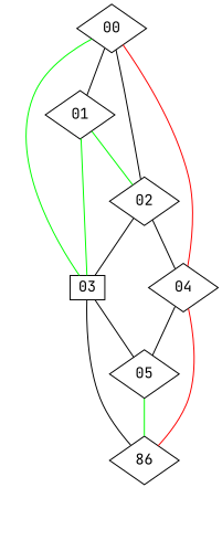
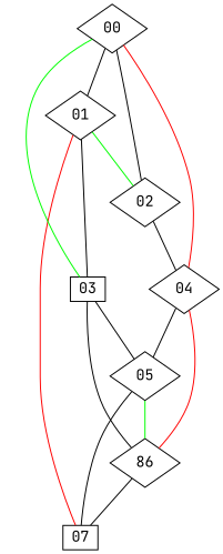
  graph {
    fontname="JetBrains Mono"
    node [fontname="JetBrains Mono" shape=diamond]
    edge [color=black fontname="JetBrains Mono" penwidth=1 style=solid]
    n1 [height=0 label=00 width=0]
    n2 [height=0 label=01 width=0]
    n3 [height=0 label=02 width=0]
    n4 [height=0 label=04 width=0]
    n5 [height=0 label=03 shape=box width=0]
+   n6 [height=0 label=07 shape=box width=0]
    n7 [height=0 label=05 width=0]
    n8 [height=0 label=86 width=0]
    n1 -- n2
    n1 -- n3 [style=bold]
    n1 -- n4 [color=red]
    n2 -- n3 [color=green style=bold]
-   n2 -- n5 [color=green]
+   n2 -- n5
+   n2 -- n6 [color=red]
    n3 -- n4
-   n3 -- n5
    n4 -- n7
    n4 -- n8 [color=red style=bold]
    n5 -- n1 [color=green]
    n5 -- n7
    n5 -- n8 [style=bold]
+   n7 -- n6 [style=bold]
    n7 -- n8 [color=green style=bold]
+   n8 -- n6
  }
